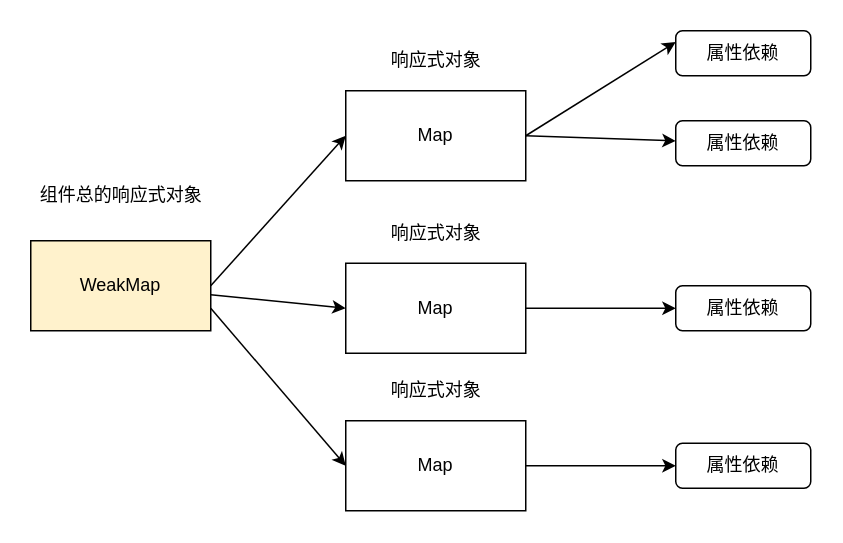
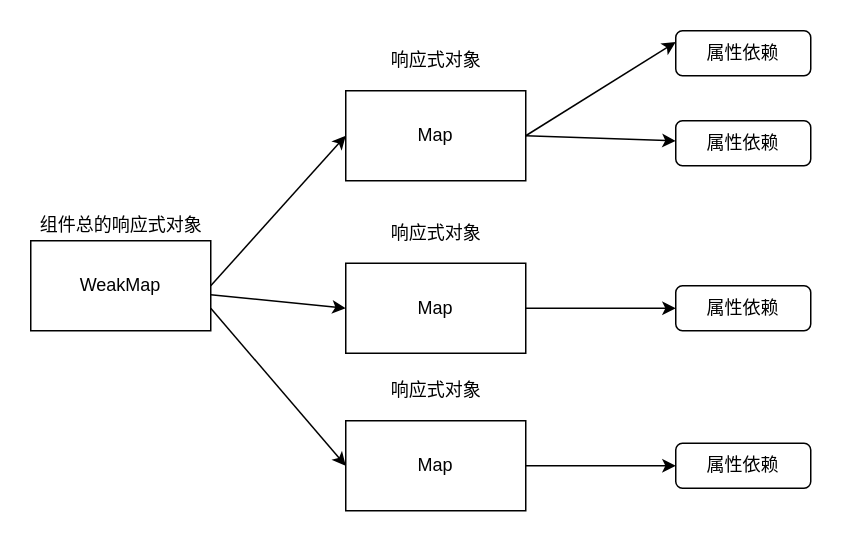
  <mxCell id="0" />
  <mxCell id="1" parent="0" />
  <mxCell id="2" style="edgeStyle=none;html=1;entryX=0;entryY=0.5;entryDx=0;entryDy=0;" edge="1" parent="1" target="9"><mxGeometry relative="1" as="geometry"><mxPoint x="140" y="190" as="sourcePoint" /></mxGeometry></mxCell>
  <mxCell id="3" style="edgeStyle=none;html=1;entryX=0;entryY=0.5;entryDx=0;entryDy=0;" edge="1" parent="1" source="5" target="12"><mxGeometry relative="1" as="geometry" /></mxCell>
  <mxCell id="4" style="edgeStyle=none;html=1;exitX=1;exitY=0.75;exitDx=0;exitDy=0;entryX=0;entryY=0.5;entryDx=0;entryDy=0;" edge="1" parent="1" source="5" target="15"><mxGeometry relative="1" as="geometry" /></mxCell>
- <mxCell id="5" value="WeakMap" style="rounded=0;whiteSpace=wrap;html=1;fillColor=#fff2cc;" vertex="1" parent="1"><mxGeometry x="20" y="160" width="120" height="60" as="geometry" /></mxCell>
- <mxCell id="6" value="组件总的响应式对象" style="text;html=1;align=center;verticalAlign=middle;resizable=0;points=[];autosize=1;strokeColor=none;fillColor=none;" vertex="1" parent="1"><mxGeometry x="20" y="120" width="120" height="20" as="geometry" /></mxCell>
+ <mxCell id="5" value="WeakMap" style="rounded=0;whiteSpace=wrap;html=1;" vertex="1" parent="1"><mxGeometry x="20" y="160" width="120" height="60" as="geometry" /></mxCell>
+ <mxCell id="6" value="组件总的响应式对象" style="text;html=1;align=center;verticalAlign=middle;resizable=0;points=[];autosize=1;strokeColor=none;fillColor=none;" vertex="1" parent="1"><mxGeometry x="20" y="140" width="120" height="20" as="geometry" /></mxCell>
  <mxCell id="7" style="edgeStyle=none;html=1;exitX=1;exitY=0.5;exitDx=0;exitDy=0;entryX=0;entryY=0.25;entryDx=0;entryDy=0;" edge="1" parent="1" source="9" target="17"><mxGeometry relative="1" as="geometry" /></mxCell>
  <mxCell id="8" style="edgeStyle=none;html=1;exitX=1;exitY=0.5;exitDx=0;exitDy=0;" edge="1" parent="1" source="9" target="19"><mxGeometry relative="1" as="geometry" /></mxCell>
  <mxCell id="9" value="Map" style="rounded=0;whiteSpace=wrap;html=1;" vertex="1" parent="1"><mxGeometry x="230" y="60" width="120" height="60" as="geometry" /></mxCell>
  <mxCell id="10" value="响应式对象" style="text;html=1;align=center;verticalAlign=middle;resizable=0;points=[];autosize=1;strokeColor=none;fillColor=none;" vertex="1" parent="1"><mxGeometry x="250" y="30" width="80" height="20" as="geometry" /></mxCell>
  <mxCell id="11" style="edgeStyle=none;html=1;exitX=1;exitY=0.5;exitDx=0;exitDy=0;" edge="1" parent="1" source="12" target="18"><mxGeometry relative="1" as="geometry" /></mxCell>
  <mxCell id="12" value="Map" style="rounded=0;whiteSpace=wrap;html=1;" vertex="1" parent="1"><mxGeometry x="230" y="175" width="120" height="60" as="geometry" /></mxCell>
  <mxCell id="13" value="响应式对象" style="text;html=1;align=center;verticalAlign=middle;resizable=0;points=[];autosize=1;strokeColor=none;fillColor=none;" vertex="1" parent="1"><mxGeometry x="250" y="145" width="80" height="20" as="geometry" /></mxCell>
  <mxCell id="14" style="edgeStyle=none;html=1;exitX=1;exitY=0.5;exitDx=0;exitDy=0;entryX=0;entryY=0.5;entryDx=0;entryDy=0;" edge="1" parent="1" source="15" target="20"><mxGeometry relative="1" as="geometry" /></mxCell>
  <mxCell id="15" value="Map" style="rounded=0;whiteSpace=wrap;html=1;" vertex="1" parent="1"><mxGeometry x="230" y="280" width="120" height="60" as="geometry" /></mxCell>
  <mxCell id="16" value="响应式对象" style="text;html=1;align=center;verticalAlign=middle;resizable=0;points=[];autosize=1;strokeColor=none;fillColor=none;" vertex="1" parent="1"><mxGeometry x="250" y="250" width="80" height="20" as="geometry" /></mxCell>
  <mxCell id="17" value="属性依赖" style="rounded=1;whiteSpace=wrap;html=1;" vertex="1" parent="1"><mxGeometry x="450" y="20" width="90" height="30" as="geometry" /></mxCell>
  <mxCell id="18" value="属性依赖" style="rounded=1;whiteSpace=wrap;html=1;" vertex="1" parent="1"><mxGeometry x="450" y="190" width="90" height="30" as="geometry" /></mxCell>
  <mxCell id="19" value="属性依赖" style="rounded=1;whiteSpace=wrap;html=1;" vertex="1" parent="1"><mxGeometry x="450" y="80" width="90" height="30" as="geometry" /></mxCell>
  <mxCell id="20" value="属性依赖" style="rounded=1;whiteSpace=wrap;html=1;" vertex="1" parent="1"><mxGeometry x="450" y="295" width="90" height="30" as="geometry" /></mxCell>
